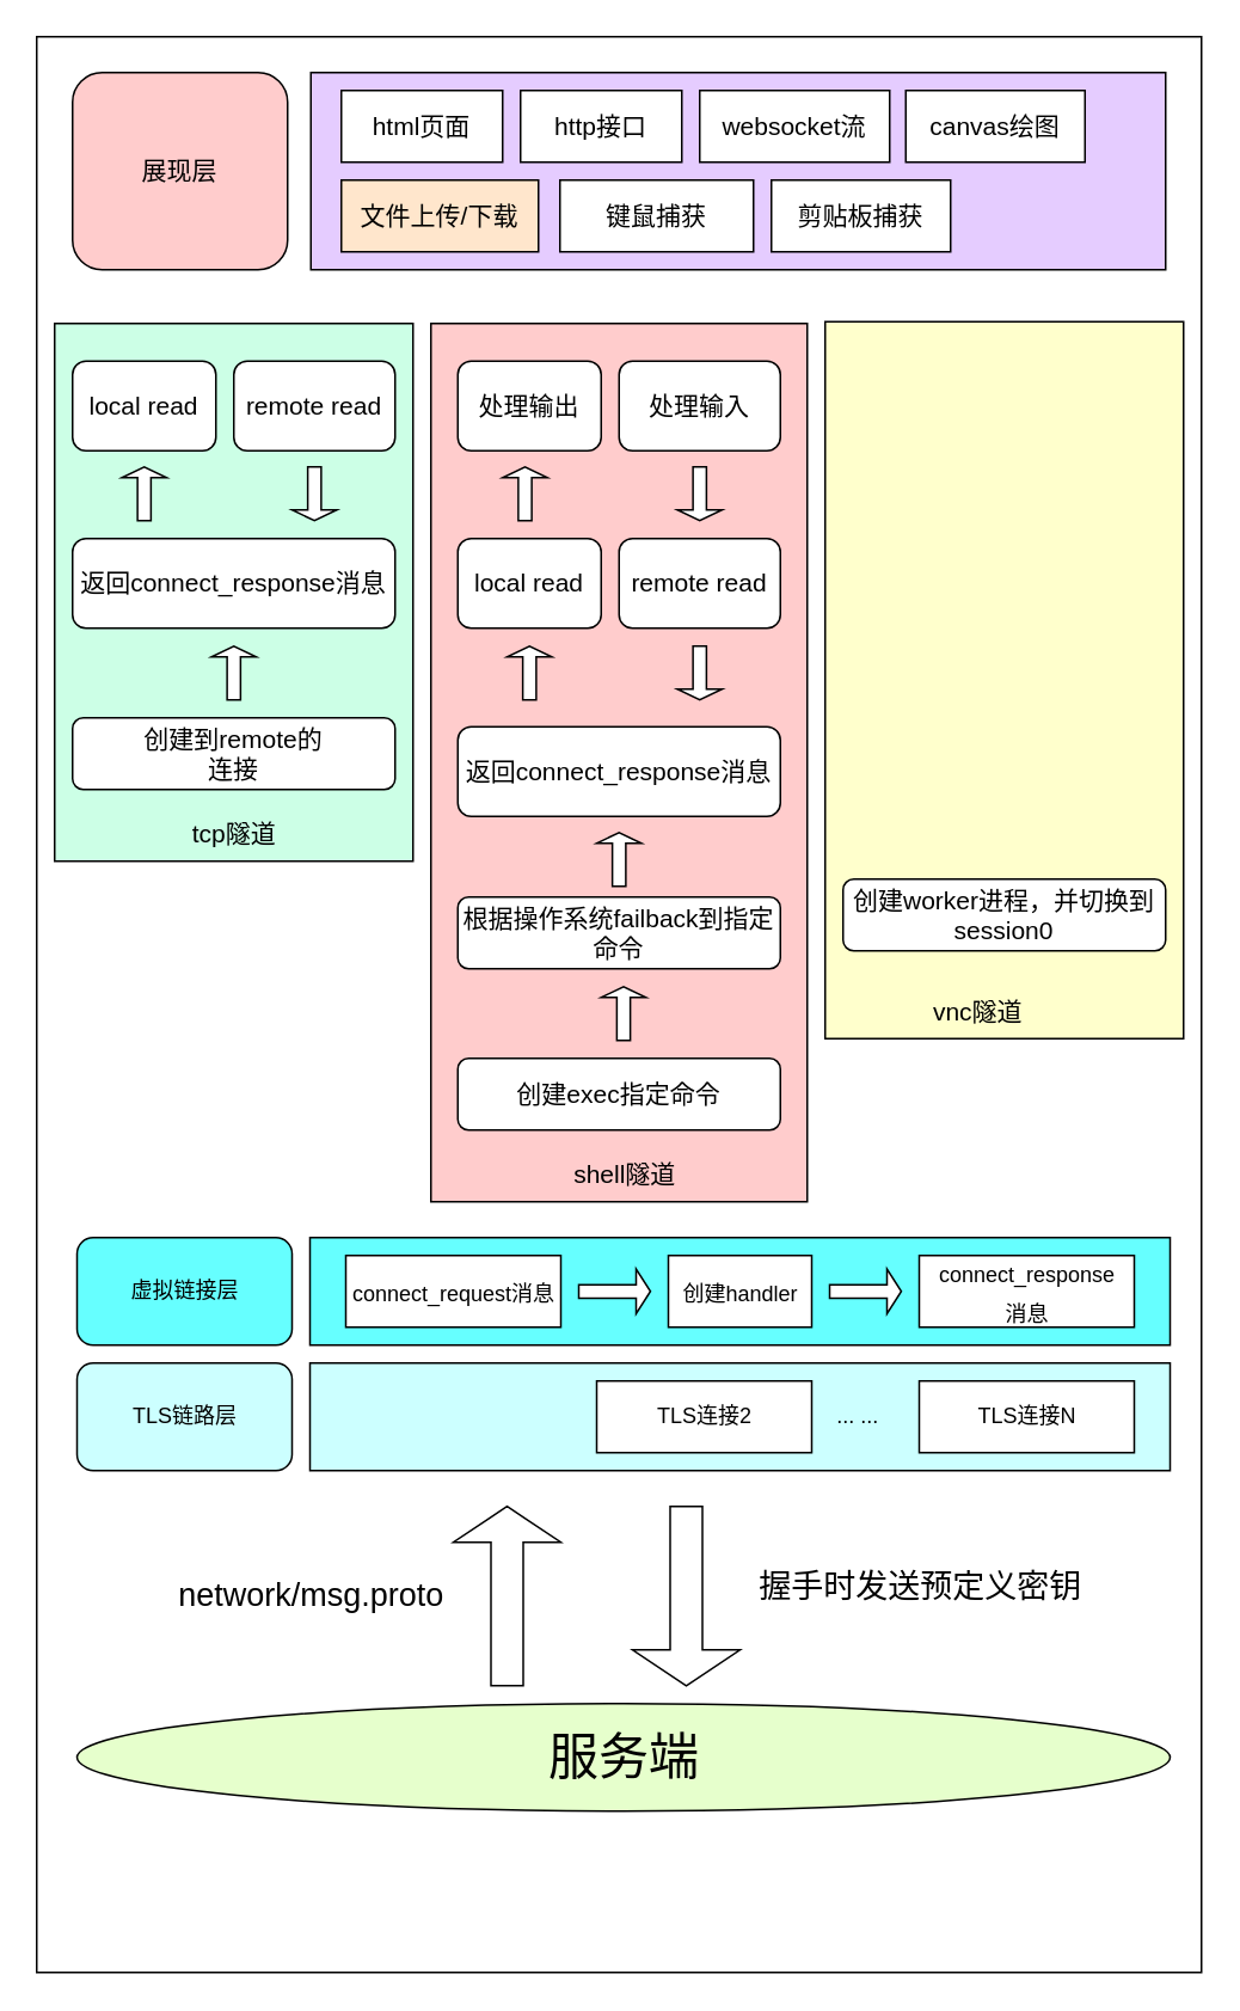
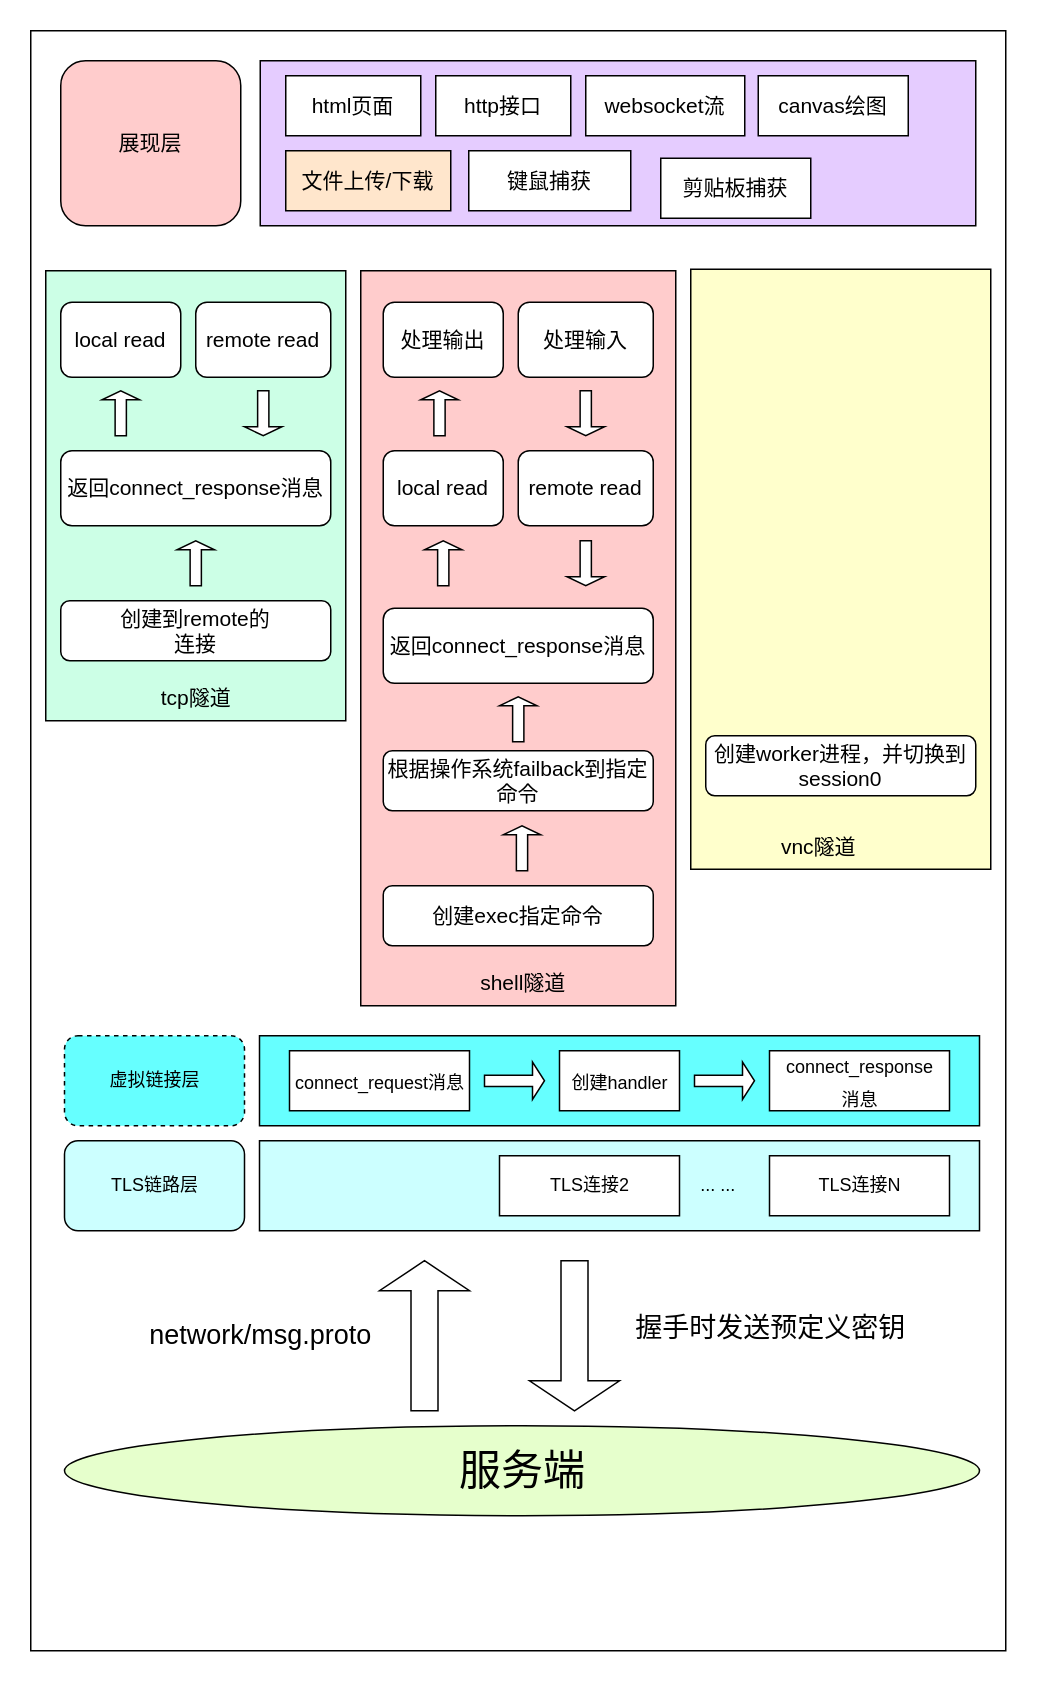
  <mxCell id="0" />
  <mxCell id="1" parent="0" />
  <mxCell id="2" value="" style="rounded=0;whiteSpace=wrap;html=1;fillColor=#FFFFFF;" vertex="1" parent="1"><mxGeometry x="20" y="20" width="650" height="1080" as="geometry" /></mxCell>
  <mxCell id="3" value="" style="group" vertex="1" connectable="0" parent="1"><mxGeometry x="42.5" y="690" width="610" height="320" as="geometry" /></mxCell>
  <mxCell id="4" value="TLS链路层" style="rounded=1;whiteSpace=wrap;html=1;fillColor=#CCFFFF;" vertex="1" parent="3"><mxGeometry y="70" width="120" height="60" as="geometry" /></mxCell>
  <mxCell id="5" value="" style="rounded=0;whiteSpace=wrap;html=1;fillColor=#CCFFFF;" vertex="1" parent="3"><mxGeometry x="130" y="70" width="480" height="60" as="geometry" /></mxCell>
  <mxCell id="6" value="TLS连接2" style="rounded=0;whiteSpace=wrap;html=1;" vertex="1" parent="3"><mxGeometry x="290" y="80" width="120" height="40" as="geometry" /></mxCell>
  <mxCell id="7" value="... ..." style="text;html=1;resizable=0;autosize=1;align=center;verticalAlign=middle;points=[];fillColor=none;strokeColor=none;rounded=0;" vertex="1" parent="3"><mxGeometry x="415" y="90" width="40" height="20" as="geometry" /></mxCell>
  <mxCell id="8" value="TLS连接N" style="rounded=0;whiteSpace=wrap;html=1;" vertex="1" parent="3"><mxGeometry x="470" y="80" width="120" height="40" as="geometry" /></mxCell>
- <mxCell id="9" value="虚拟链接层" style="rounded=1;whiteSpace=wrap;html=1;fillColor=#66FFFF;" vertex="1" parent="3"><mxGeometry width="120" height="60" as="geometry" /></mxCell>
+ <mxCell id="9" value="虚拟链接层" style="rounded=1;whiteSpace=wrap;html=1;fillColor=#66FFFF;dashed=1;" vertex="1" parent="3"><mxGeometry width="120" height="60" as="geometry" /></mxCell>
  <mxCell id="10" value="&lt;font style=&quot;font-size: 28px&quot;&gt;服务端&lt;/font&gt;" style="ellipse;whiteSpace=wrap;html=1;fillColor=#E6FFCC;" vertex="1" parent="3"><mxGeometry y="260" width="610" height="60" as="geometry" /></mxCell>
  <mxCell id="11" value="" style="shape=singleArrow;direction=north;whiteSpace=wrap;html=1;fillColor=#FFFFFF;" vertex="1" parent="3"><mxGeometry x="210" y="150" width="60" height="100" as="geometry" /></mxCell>
  <mxCell id="12" value="" style="shape=singleArrow;direction=south;whiteSpace=wrap;html=1;fillColor=#FFFFFF;" vertex="1" parent="3"><mxGeometry x="310" y="150" width="60" height="100" as="geometry" /></mxCell>
  <mxCell id="13" value="&lt;font style=&quot;font-size: 18px&quot;&gt;network/msg.proto&lt;/font&gt;" style="text;html=1;resizable=0;autosize=1;align=center;verticalAlign=middle;points=[];fillColor=none;strokeColor=none;rounded=0;" vertex="1" parent="3"><mxGeometry x="50" y="190" width="160" height="20" as="geometry" /></mxCell>
  <mxCell id="14" value="" style="rounded=0;whiteSpace=wrap;html=1;fontSize=18;fillColor=#66FFFF;" vertex="1" parent="3"><mxGeometry x="130" width="480" height="60" as="geometry" /></mxCell>
  <mxCell id="15" value="握手时发送预定义密钥" style="text;html=1;resizable=0;autosize=1;align=center;verticalAlign=middle;points=[];fillColor=none;strokeColor=none;rounded=0;fontSize=18;" vertex="1" parent="3"><mxGeometry x="370" y="180" width="200" height="30" as="geometry" /></mxCell>
  <mxCell id="16" value="&lt;font style=&quot;font-size: 12px&quot;&gt;connect_request消息&lt;/font&gt;" style="rounded=0;whiteSpace=wrap;html=1;fontSize=18;fillColor=#FFFFFF;" vertex="1" parent="3"><mxGeometry x="150" y="10" width="120" height="40" as="geometry" /></mxCell>
  <mxCell id="17" value="" style="shape=singleArrow;whiteSpace=wrap;html=1;fontSize=12;fillColor=#FFFFFF;" vertex="1" parent="3"><mxGeometry x="280" y="17.5" width="40" height="25" as="geometry" /></mxCell>
  <mxCell id="18" value="&lt;font style=&quot;font-size: 12px&quot;&gt;创建handler&lt;/font&gt;" style="rounded=0;whiteSpace=wrap;html=1;fontSize=18;fillColor=#FFFFFF;" vertex="1" parent="3"><mxGeometry x="330" y="10" width="80" height="40" as="geometry" /></mxCell>
  <mxCell id="19" value="" style="shape=singleArrow;whiteSpace=wrap;html=1;fontSize=12;fillColor=#FFFFFF;" vertex="1" parent="3"><mxGeometry x="420" y="17.5" width="40" height="25" as="geometry" /></mxCell>
  <mxCell id="20" value="&lt;font style=&quot;font-size: 12px&quot;&gt;connect_response&lt;br&gt;消息&lt;/font&gt;" style="rounded=0;whiteSpace=wrap;html=1;fontSize=18;fillColor=#FFFFFF;" vertex="1" parent="3"><mxGeometry x="470" y="10" width="120" height="40" as="geometry" /></mxCell>
  <mxCell id="21" value="" style="rounded=0;whiteSpace=wrap;html=1;fontSize=28;fillColor=#FFFFCC;" vertex="1" parent="1"><mxGeometry x="460" y="179" width="200" height="400" as="geometry" /></mxCell>
  <mxCell id="22" value="&lt;font style=&quot;font-size: 14px&quot;&gt;vnc隧道&lt;/font&gt;" style="text;html=1;resizable=0;autosize=1;align=center;verticalAlign=middle;points=[];fillColor=none;strokeColor=none;rounded=0;fontSize=28;" vertex="1" parent="1"><mxGeometry x="510" y="539" width="70" height="40" as="geometry" /></mxCell>
  <mxCell id="23" value="展现层" style="rounded=1;whiteSpace=wrap;html=1;fontSize=14;fillColor=#ffcccc;" vertex="1" parent="1"><mxGeometry x="40" y="40" width="120" height="110" as="geometry" /></mxCell>
  <mxCell id="24" value="" style="rounded=0;whiteSpace=wrap;html=1;fontSize=14;fillColor=#E5CCFF;" vertex="1" parent="1"><mxGeometry x="173" y="40" width="477" height="110" as="geometry" /></mxCell>
  <mxCell id="25" value="http接口" style="rounded=0;whiteSpace=wrap;html=1;fontSize=14;fillColor=#FFFFFF;" vertex="1" parent="1"><mxGeometry x="290" y="50" width="90" height="40" as="geometry" /></mxCell>
  <mxCell id="26" value="websocket流" style="rounded=0;whiteSpace=wrap;html=1;fontSize=14;fillColor=#FFFFFF;" vertex="1" parent="1"><mxGeometry x="390" y="50" width="106" height="40" as="geometry" /></mxCell>
  <mxCell id="27" value="canvas绘图" style="rounded=0;whiteSpace=wrap;html=1;fontSize=14;fillColor=#FFFFFF;" vertex="1" parent="1"><mxGeometry x="505" y="50" width="100" height="40" as="geometry" /></mxCell>
  <mxCell id="28" value="键鼠捕获" style="rounded=0;whiteSpace=wrap;html=1;fontSize=14;fillColor=#FFFFFF;" vertex="1" parent="1"><mxGeometry x="312" y="100" width="108" height="40" as="geometry" /></mxCell>
  <mxCell id="29" value="文件上传/下载" style="rounded=0;whiteSpace=wrap;html=1;fontSize=14;fillColor=#ffe6cc;" vertex="1" parent="1"><mxGeometry x="190" y="100" width="110" height="40" as="geometry" /></mxCell>
- <mxCell id="30" value="剪贴板捕获" style="rounded=0;whiteSpace=wrap;html=1;fontSize=14;fillColor=#FFFFFF;" vertex="1" parent="1"><mxGeometry x="430" y="100" width="100" height="40" as="geometry" /></mxCell>
+ <mxCell id="30" value="剪贴板捕获" style="rounded=0;whiteSpace=wrap;html=1;fontSize=14;fillColor=#FFFFFF;" vertex="1" parent="1"><mxGeometry x="440" y="105" width="100" height="40" as="geometry" /></mxCell>
  <mxCell id="31" value="" style="group" vertex="1" connectable="0" parent="1"><mxGeometry x="30" y="180" width="200" height="300" as="geometry" /></mxCell>
  <mxCell id="32" value="" style="rounded=0;whiteSpace=wrap;html=1;fontSize=28;fillColor=#CCFFE6;" vertex="1" parent="31"><mxGeometry width="200" height="300" as="geometry" /></mxCell>
  <mxCell id="33" value="&lt;font style=&quot;font-size: 14px&quot;&gt;tcp隧道&lt;/font&gt;" style="text;html=1;resizable=0;autosize=1;align=center;verticalAlign=middle;points=[];fillColor=none;strokeColor=none;rounded=0;fontSize=28;" vertex="1" parent="31"><mxGeometry x="70" y="260" width="60" height="40" as="geometry" /></mxCell>
  <mxCell id="34" value="创建到remote的&lt;br&gt;连接" style="rounded=1;whiteSpace=wrap;html=1;fontSize=14;fillColor=#FFFFFF;" vertex="1" parent="31"><mxGeometry x="10" y="220" width="180" height="40" as="geometry" /></mxCell>
  <mxCell id="35" value="" style="shape=singleArrow;direction=north;whiteSpace=wrap;html=1;fontSize=14;fillColor=#FFFFFF;" vertex="1" parent="31"><mxGeometry x="87.5" y="180" width="25" height="30" as="geometry" /></mxCell>
  <mxCell id="36" value="返回connect_response消息" style="rounded=1;whiteSpace=wrap;html=1;fontSize=14;fillColor=#FFFFFF;" vertex="1" parent="31"><mxGeometry x="10" y="120" width="180" height="50" as="geometry" /></mxCell>
  <mxCell id="37" value="local read" style="rounded=1;whiteSpace=wrap;html=1;fontSize=14;fillColor=#FFFFFF;" vertex="1" parent="31"><mxGeometry x="10" y="21" width="80" height="50" as="geometry" /></mxCell>
  <mxCell id="38" value="remote read" style="rounded=1;whiteSpace=wrap;html=1;fontSize=14;fillColor=#FFFFFF;" vertex="1" parent="31"><mxGeometry x="100" y="21" width="90" height="50" as="geometry" /></mxCell>
  <mxCell id="39" value="" style="shape=singleArrow;direction=north;whiteSpace=wrap;html=1;fontSize=14;fillColor=#FFFFFF;" vertex="1" parent="31"><mxGeometry x="37.5" y="80" width="25" height="30" as="geometry" /></mxCell>
  <mxCell id="40" value="" style="shape=singleArrow;direction=south;whiteSpace=wrap;html=1;fontSize=14;fillColor=#FFFFFF;" vertex="1" parent="31"><mxGeometry x="132.5" y="80" width="25" height="30" as="geometry" /></mxCell>
  <mxCell id="41" value="html页面" style="rounded=0;whiteSpace=wrap;html=1;fontSize=14;fillColor=#FFFFFF;" vertex="1" parent="1"><mxGeometry x="190" y="50" width="90" height="40" as="geometry" /></mxCell>
  <mxCell id="42" value="创建worker进程，并切换到session0" style="rounded=1;whiteSpace=wrap;html=1;fontSize=14;fillColor=#FFFFFF;" vertex="1" parent="1"><mxGeometry x="470" y="490" width="180" height="40" as="geometry" /></mxCell>
  <mxCell id="43" value="" style="group" vertex="1" connectable="0" parent="1"><mxGeometry x="240" y="180" width="210" height="490" as="geometry" /></mxCell>
  <mxCell id="44" value="" style="rounded=0;whiteSpace=wrap;html=1;fontSize=28;fillColor=#FFCCCC;" vertex="1" parent="43"><mxGeometry width="210" height="490" as="geometry" /></mxCell>
  <mxCell id="45" value="&lt;font style=&quot;font-size: 14px&quot;&gt;shell隧道&lt;/font&gt;" style="text;html=1;resizable=0;autosize=1;align=center;verticalAlign=middle;points=[];fillColor=none;strokeColor=none;rounded=0;fontSize=28;" vertex="1" parent="43"><mxGeometry x="72.5" y="450" width="70" height="40" as="geometry" /></mxCell>
  <mxCell id="46" value="根据操作系统failback到指定命令" style="rounded=1;whiteSpace=wrap;html=1;fontSize=14;fillColor=#FFFFFF;" vertex="1" parent="43"><mxGeometry x="15" y="320" width="180" height="40" as="geometry" /></mxCell>
  <mxCell id="47" value="" style="shape=singleArrow;direction=north;whiteSpace=wrap;html=1;fontSize=14;fillColor=#FFFFFF;" vertex="1" parent="43"><mxGeometry x="92.5" y="284" width="25" height="30" as="geometry" /></mxCell>
  <mxCell id="48" value="返回connect_response消息" style="rounded=1;whiteSpace=wrap;html=1;fontSize=14;fillColor=#FFFFFF;" vertex="1" parent="43"><mxGeometry x="15" y="225" width="180" height="50" as="geometry" /></mxCell>
  <mxCell id="49" value="local read" style="rounded=1;whiteSpace=wrap;html=1;fontSize=14;fillColor=#FFFFFF;" vertex="1" parent="43"><mxGeometry x="15" y="120" width="80" height="50" as="geometry" /></mxCell>
  <mxCell id="50" value="remote read" style="rounded=1;whiteSpace=wrap;html=1;fontSize=14;fillColor=#FFFFFF;" vertex="1" parent="43"><mxGeometry x="105" y="120" width="90" height="50" as="geometry" /></mxCell>
  <mxCell id="51" value="" style="shape=singleArrow;direction=north;whiteSpace=wrap;html=1;fontSize=14;fillColor=#FFFFFF;" vertex="1" parent="43"><mxGeometry x="42.5" y="180" width="25" height="30" as="geometry" /></mxCell>
  <mxCell id="52" value="" style="shape=singleArrow;direction=south;whiteSpace=wrap;html=1;fontSize=14;fillColor=#FFFFFF;" vertex="1" parent="43"><mxGeometry x="137.5" y="180" width="25" height="30" as="geometry" /></mxCell>
  <mxCell id="53" value="创建exec指定命令" style="rounded=1;whiteSpace=wrap;html=1;fontSize=14;fillColor=#FFFFFF;" vertex="1" parent="43"><mxGeometry x="15" y="410" width="180" height="40" as="geometry" /></mxCell>
  <mxCell id="54" value="" style="shape=singleArrow;direction=north;whiteSpace=wrap;html=1;fontSize=14;fillColor=#FFFFFF;" vertex="1" parent="43"><mxGeometry x="95" y="370" width="25" height="30" as="geometry" /></mxCell>
  <mxCell id="55" value="处理输出" style="rounded=1;whiteSpace=wrap;html=1;fontSize=14;fillColor=#FFFFFF;" vertex="1" parent="43"><mxGeometry x="15" y="21" width="80" height="50" as="geometry" /></mxCell>
  <mxCell id="56" value="" style="shape=singleArrow;direction=north;whiteSpace=wrap;html=1;fontSize=14;fillColor=#FFFFFF;" vertex="1" parent="43"><mxGeometry x="40" y="80" width="25" height="30" as="geometry" /></mxCell>
  <mxCell id="57" value="" style="shape=singleArrow;direction=south;whiteSpace=wrap;html=1;fontSize=14;fillColor=#FFFFFF;" vertex="1" parent="43"><mxGeometry x="137.5" y="80" width="25" height="30" as="geometry" /></mxCell>
  <mxCell id="58" value="处理输入" style="rounded=1;whiteSpace=wrap;html=1;fontSize=14;fillColor=#FFFFFF;" vertex="1" parent="43"><mxGeometry x="105" y="21" width="90" height="50" as="geometry" /></mxCell>
